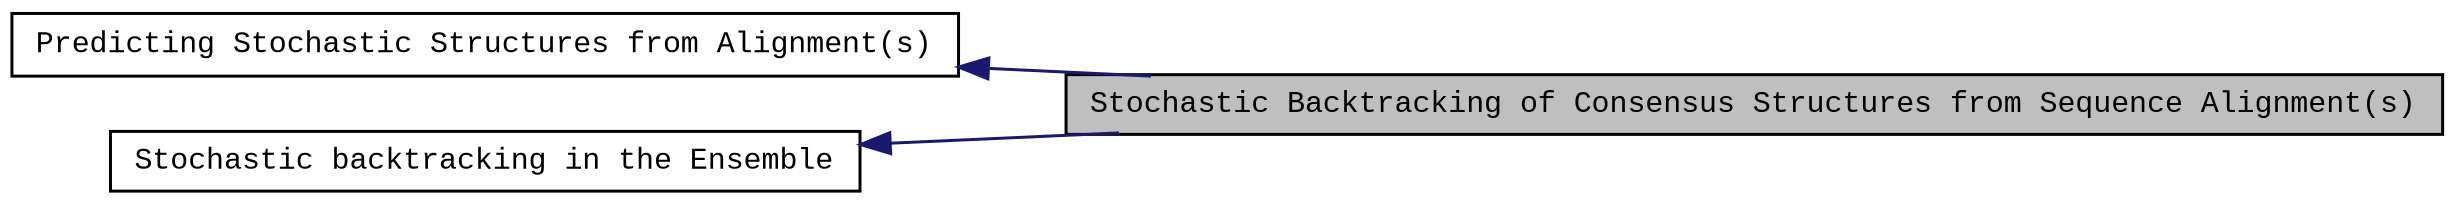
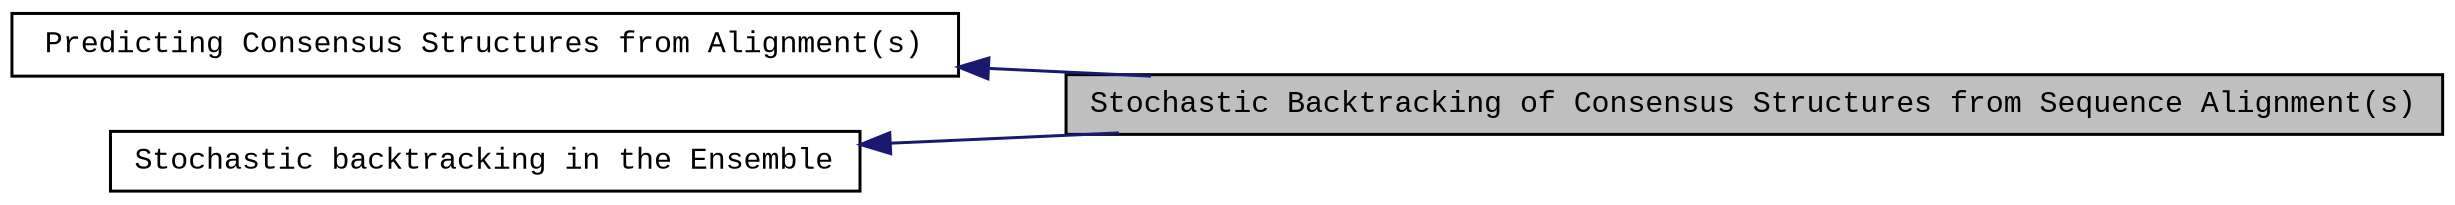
  digraph {
    rankdir=LR
    fontname="Liberation Mono"
    node [color=black fontname="Liberation Mono" fontsize=10 shape=record]
    edge [color=midnightblue dir=back fontname="Liberation Mono" fontsize=8 labelfontname="FreeSans.ttf" labelfontsize=8 shape=plaintext style=solid]
-   n1 [height=0.2 label="Predicting Stochastic Structures from Alignment(s)" width=0.4]
+   n1 [height=0.2 label="Predicting Consensus Structures from Alignment(s)" width=0.4]
    n2 [fillcolor=grey75 fontcolor=black height=0.2 label="Stochastic Backtracking of Consensus Structures from Sequence Alignment(s)" style=filled width=0.4]
    n3 [height=0.2 label="Stochastic backtracking in the Ensemble" width=0.4]
    n1 -> n2
    n3 -> n2
  }
